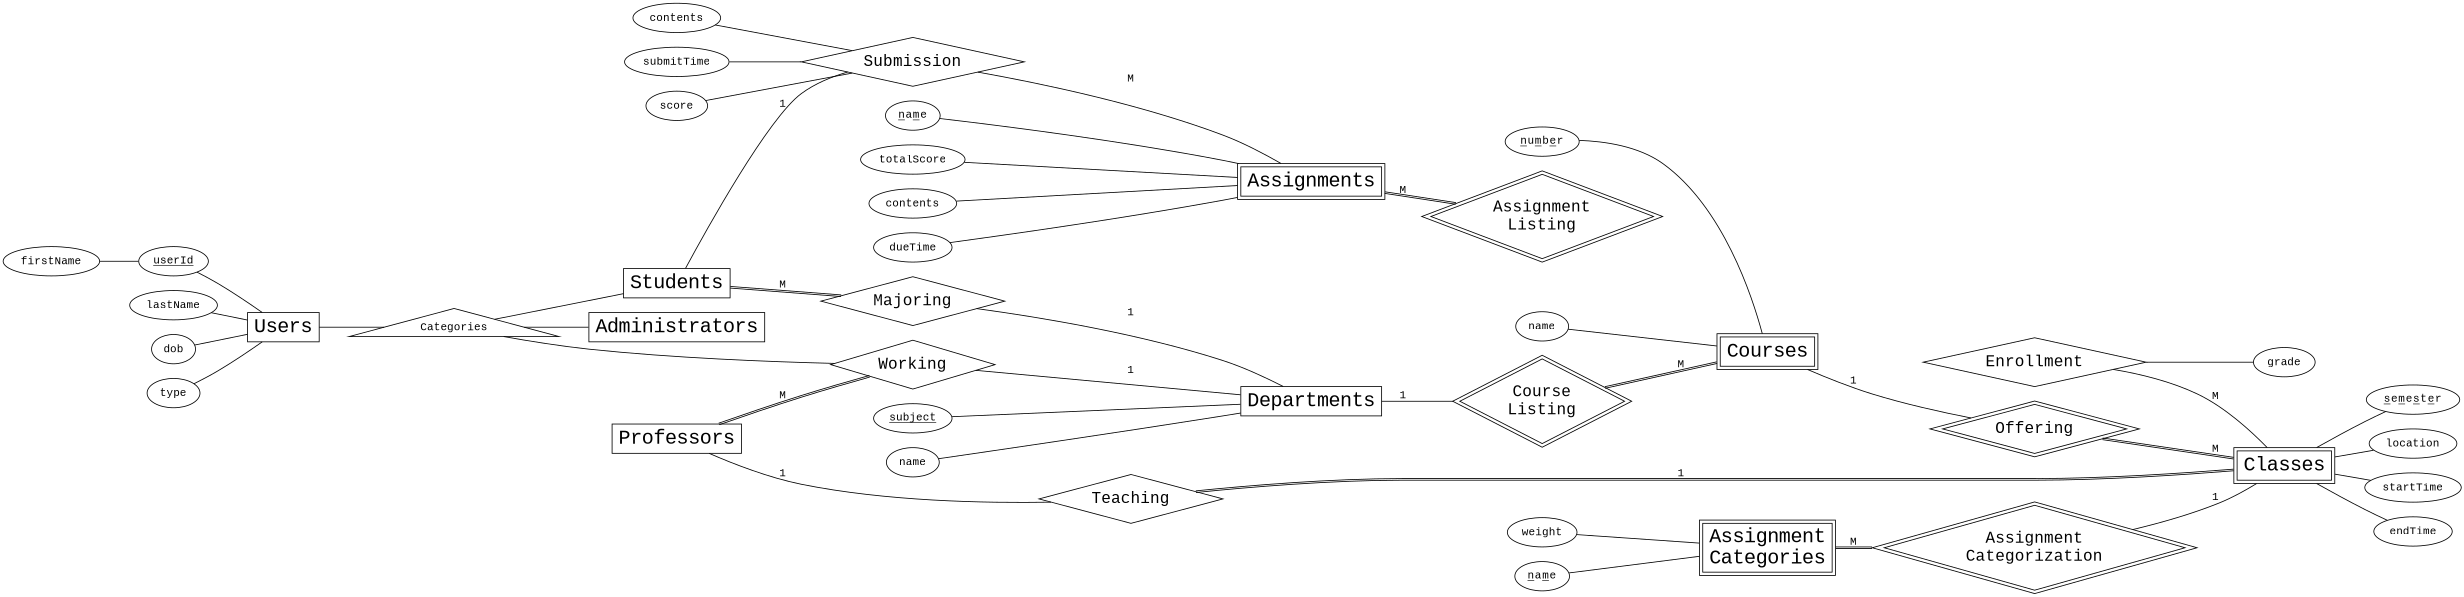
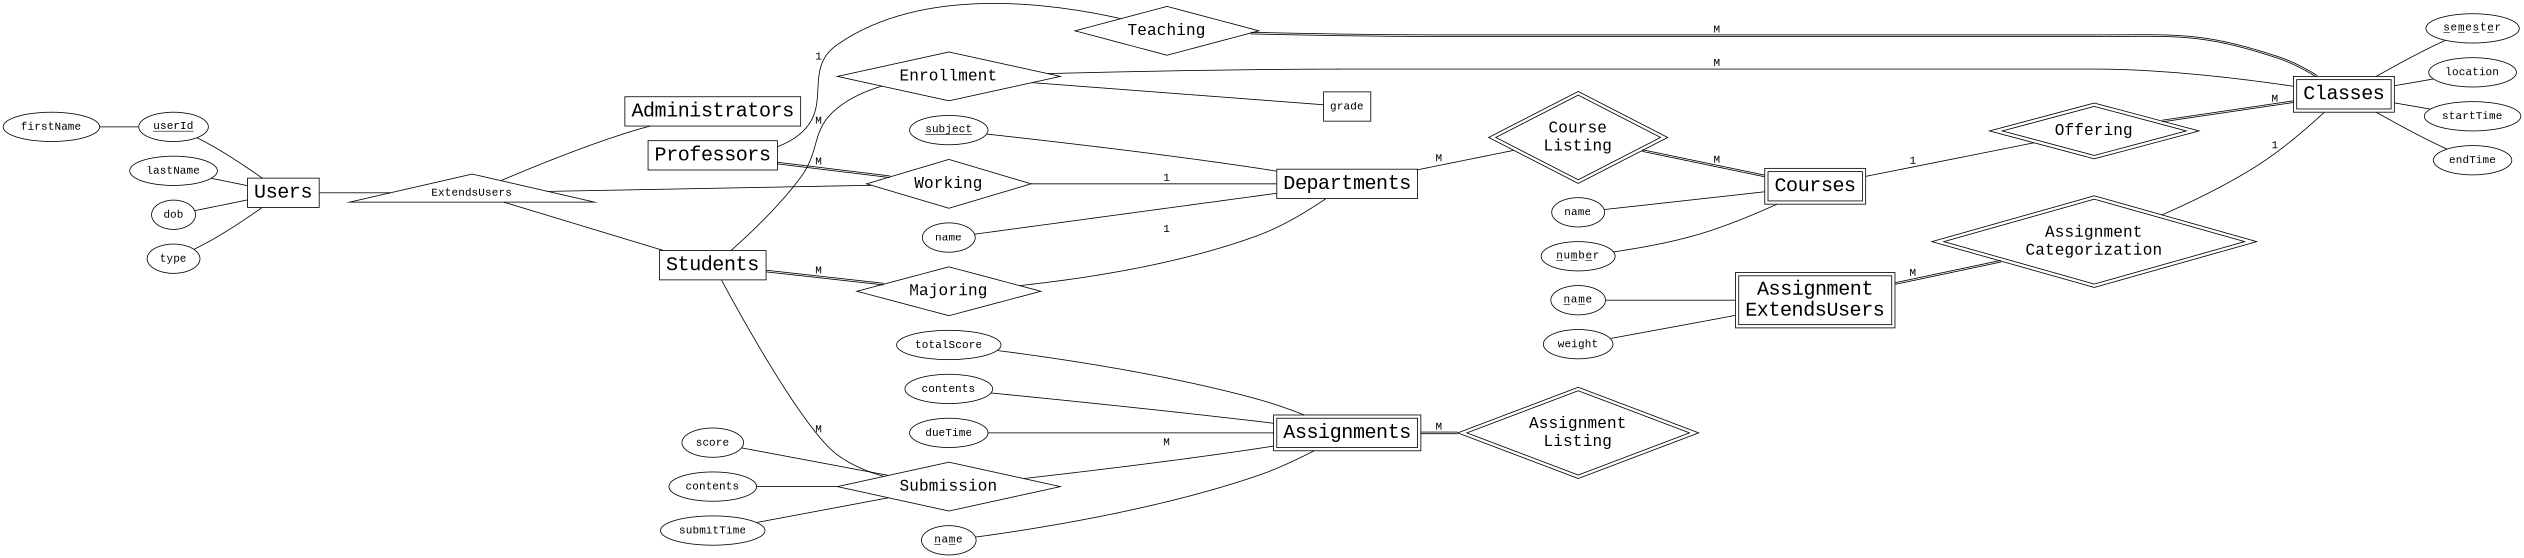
  graph {
    fontname="Liberation Mono"
    rankdir=LR
    node [fontname="Liberation Mono"]
    edge [fontname="Liberation Mono"]
    Users [fontsize=24 shape=rect]
-   ExtendsUsers [shape=triangle label=Categories]
+   ExtendsUsers [shape=triangle]
    Administrators [fontsize=24 shape=rect]
    Students [fontsize=24 shape=rect]
    Working [fontsize=20 shape=diamond]
    n6 [label=<<u>userId</u>>]
    firstName
    lastName
    dob
    type
    Majoring [fontsize=20 shape=diamond]
    Enrollment [fontsize=20 shape=diamond]
    Submission [fontsize=20 shape=diamond]
    Professors [fontsize=24 shape=rect]
    Teaching [fontsize=20 shape=diamond]
    Departments [fontsize=24 shape=rect]
    Classes [fontsize=24 peripheries=2 shape=rect]
-   grade
+   grade [shape=box]
    Assignments [fontsize=24 peripheries=2 shape=rect]
    n20 [fontsize=20 label="Course\nListing" peripheries=2 shape=diamond]
    Courses [fontsize=24 peripheries=2 shape=rect]
    n22 [label=<<u>subject</u>>]
    n23 [label=name]
    Offering [fontsize=20 peripheries=2 shape=diamond]
    n25 [label=<<u>n</u>u<u>m</u>b<u>e</u>r>]
    n26 [label=name]
    n27 [label=<<u>s</u>e<u>m</u>e<u>s</u>t<u>e</u>r>]
    location
    startTime
    endTime
-   n31 [fontsize=24 label="Assignment\nCategories" peripheries=2 shape=rect]
+   n31 [fontsize=24 label="Assignment\nExtendsUsers" peripheries=2 shape=rect]
    n32 [fontsize=20 label="Assignment\nCategorization" peripheries=2 shape=diamond]
    n33 [label=<<u>n</u>a<u>m</u>e>]
    weight
    n35 [fontsize=20 label="Assignment\nListing" peripheries=2 shape=diamond]
    n36 [label=<<u>n</u>a<u>m</u>e>]
    totalScore
    n38 [label=contents]
    dueTime
    n40 [label=contents]
    submitTime
    score
    Users -- ExtendsUsers
    ExtendsUsers -- Administrators
    ExtendsUsers -- Students
    ExtendsUsers -- Working
    Students -- Majoring [color="black:black" label=M]
-   Students -- Submission [label=1]
+   Students -- Enrollment [label=M]
+   Students -- Submission [label=M]
    Working -- Departments [label=1]
    n6 -- Users
    firstName -- n6
    lastName -- Users
    dob -- Users
    type -- Users
    Majoring -- Departments [label=1]
    Enrollment -- Classes [label=M]
    Enrollment -- grade
    Submission -- Assignments [label=M]
    Professors -- Working [color="black:black" label=M]
    Professors -- Teaching [label=1]
-   Teaching -- Classes [color="black:black" label=1]
-   Departments -- n20 [label=1]
+   Teaching -- Classes [color="black:black" label=M]
+   Departments -- n20 [label=M]
    Classes -- n27
    Classes -- location
    Classes -- startTime
    Classes -- endTime
    Assignments -- n35 [color="black:black" label=M]
    n20 -- Courses [color="black:black" label=M]
    Courses -- Offering [label=1]
    n22 -- Departments
    n23 -- Departments
    Offering -- Classes [color="black:black" label=M]
    n25 -- Courses
    n26 -- Courses
    n31 -- n32 [color="black:black" label=M]
    n32 -- Classes [label=1]
    n33 -- n31
    weight -- n31
    n36 -- Assignments
    totalScore -- Assignments
    n38 -- Assignments
    dueTime -- Assignments
    n40 -- Submission
    submitTime -- Submission
    score -- Submission
  }
